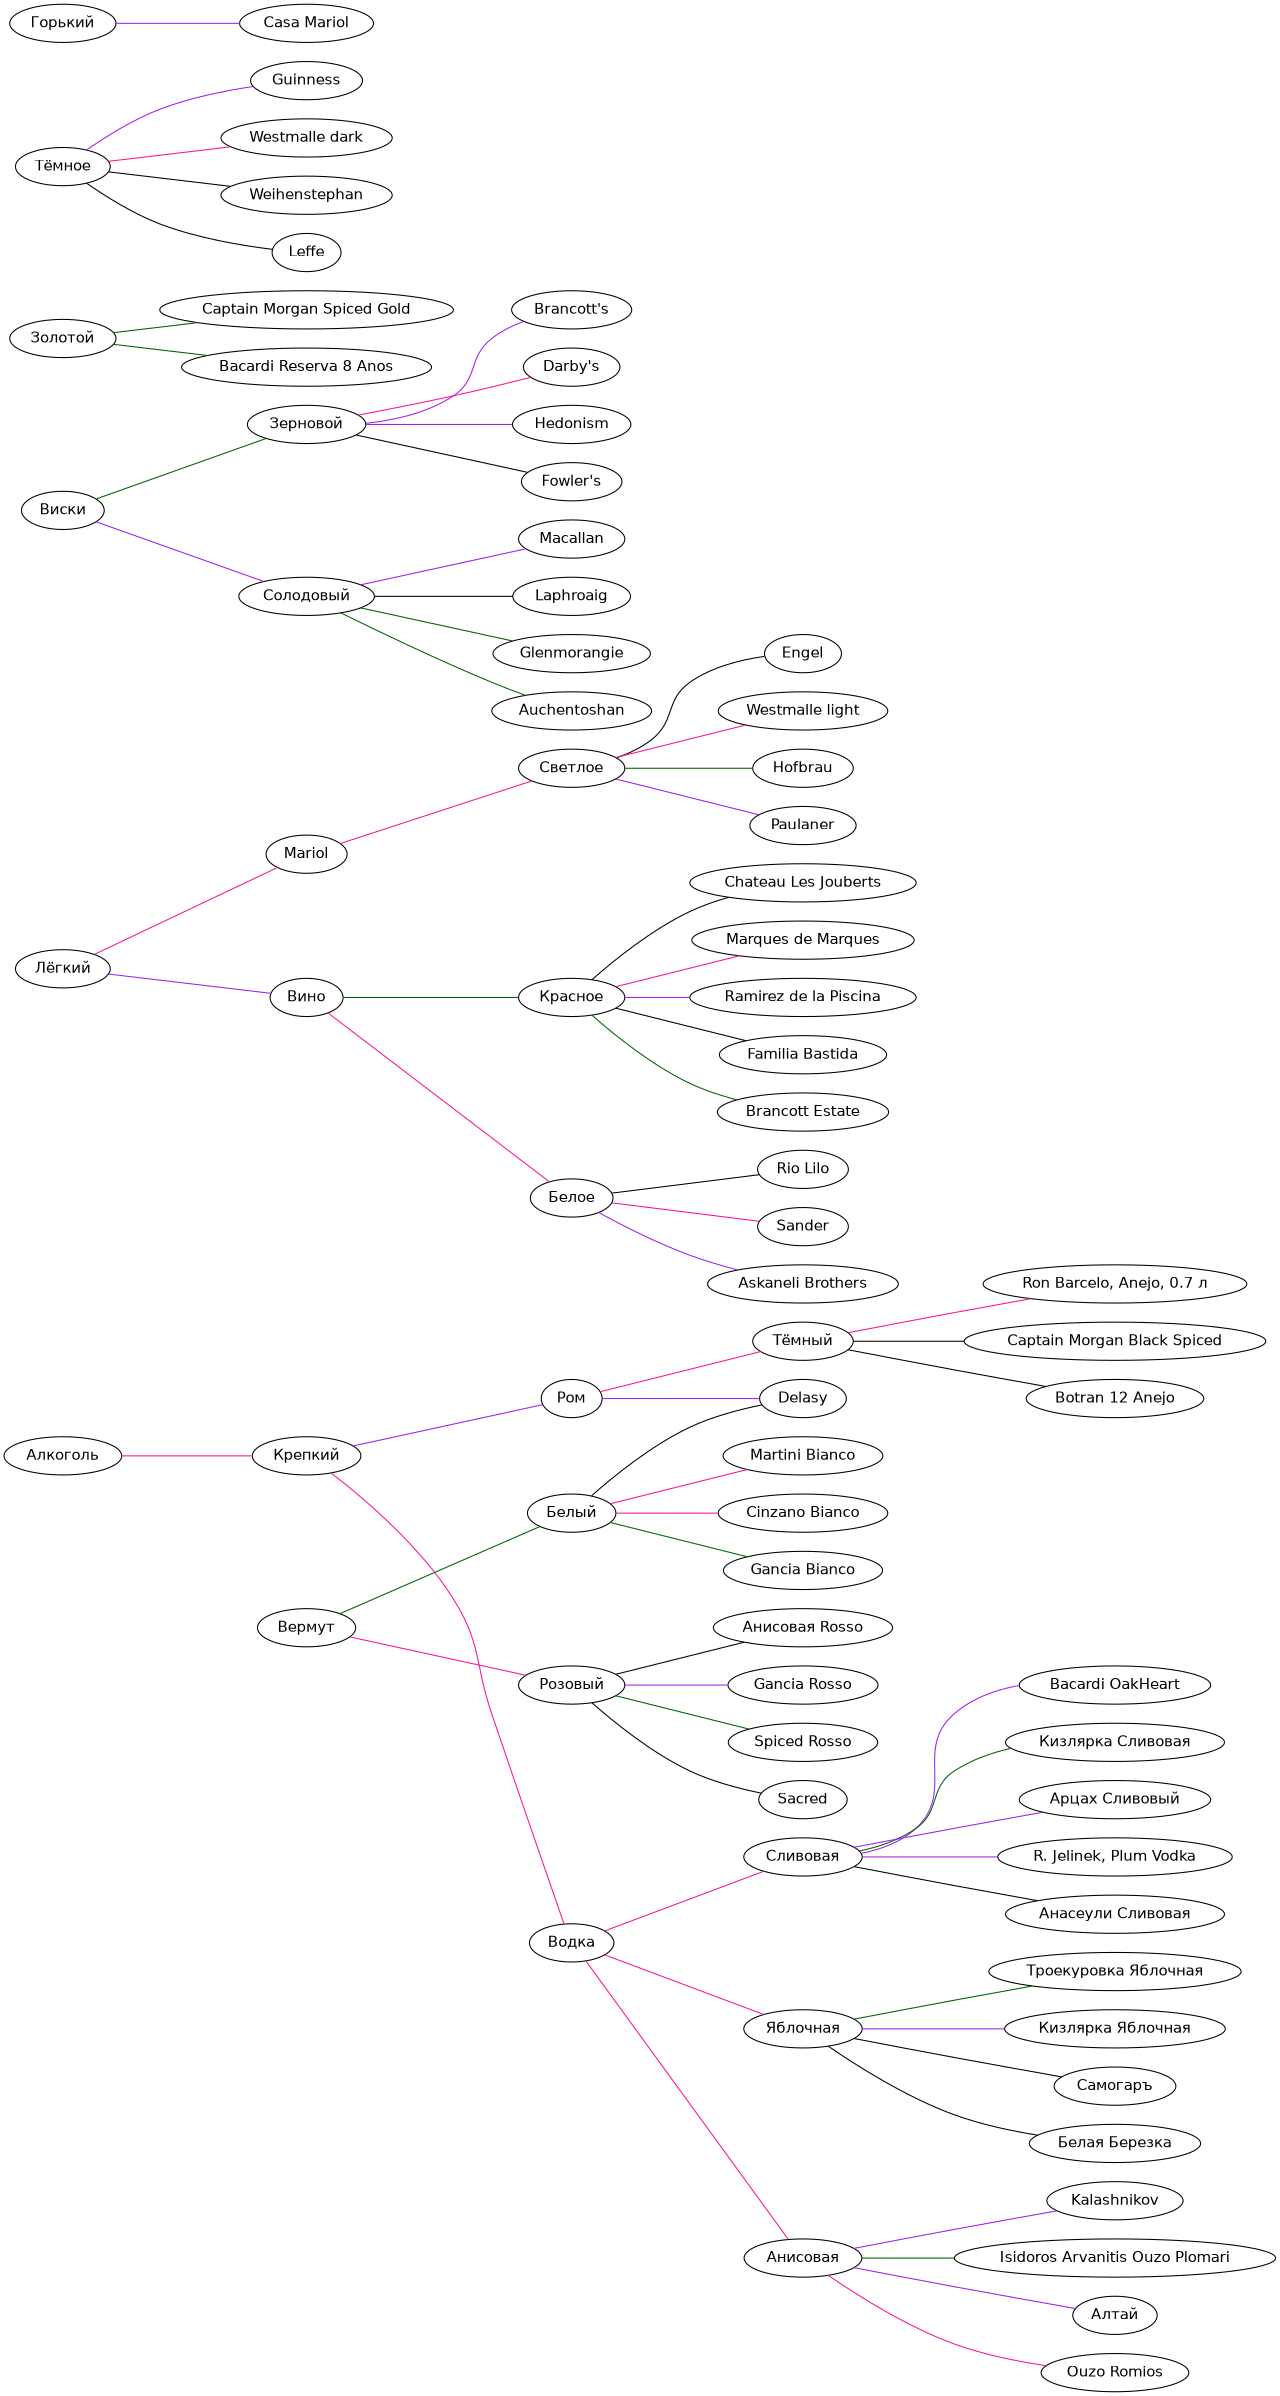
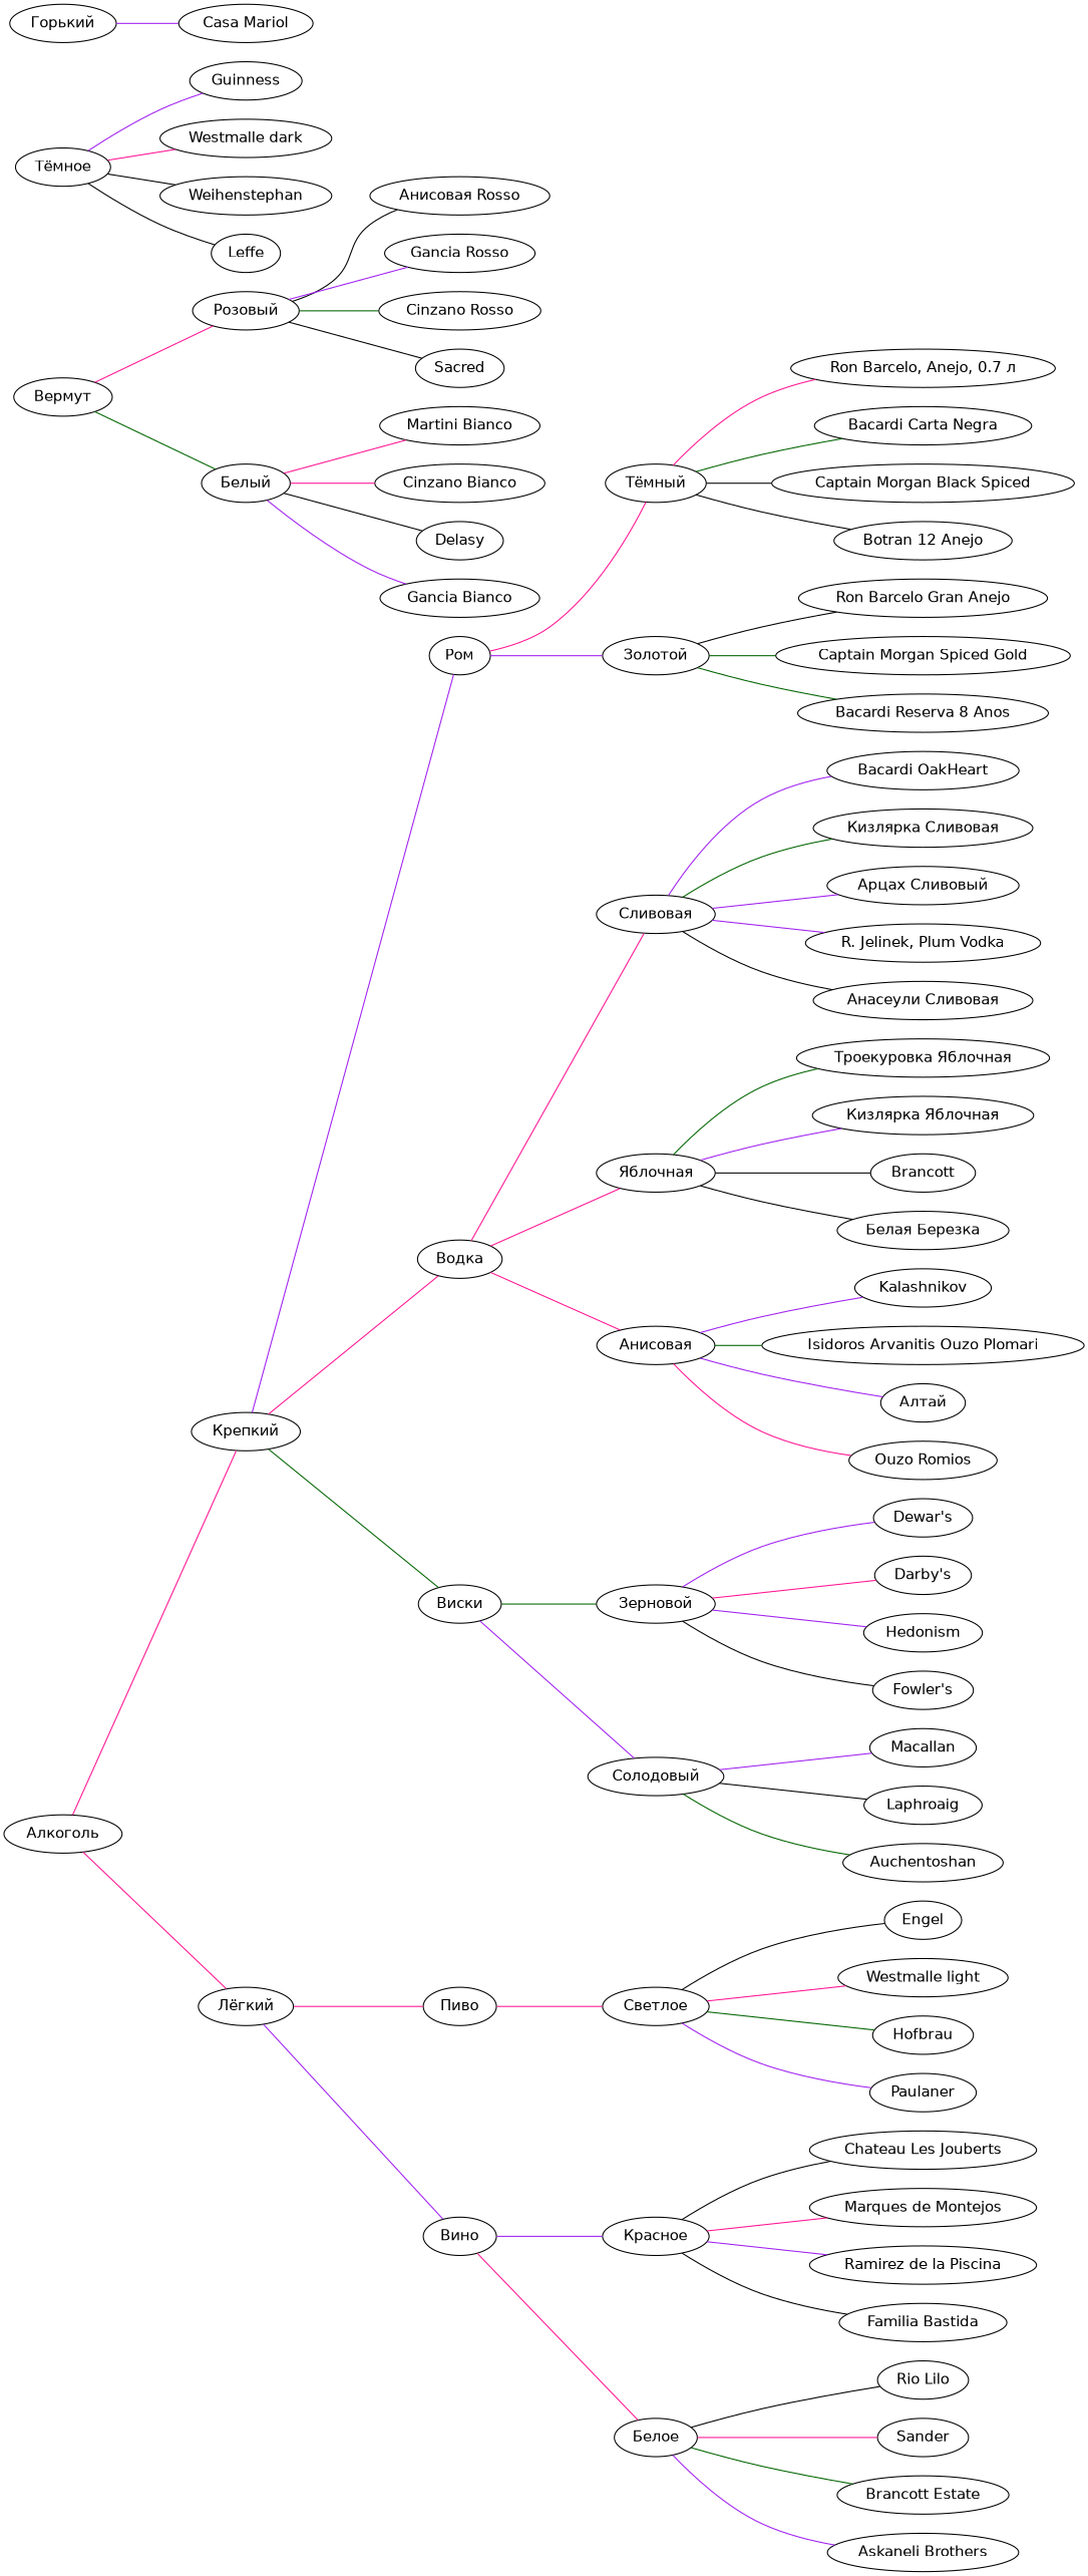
  graph {
    fontname="DejaVu Sans"
    rankdir=LR
    node [fontname="DejaVu Sans"]
    edge [color=deeppink fontname="DejaVu Sans"]
    "Алкоголь"
    "Крепкий"
    "Лёгкий"
    "Ром"
    "Водка"
    "Виски"
-   "Пиво" [label=Mariol]
+   "Пиво"
    "Вино"
    "Тёмный"
    "Золотой"
    "Сливовая"
    "Яблочная"
    "Анисовая"
    "Зерновой"
    "Солодовый"
    "Светлое"
    "Красное"
    "Белое"
    "Вермут"
    "Розовый"
    "Белый"
    "Ron Barcelo, Anejo, 0.7 л"
+   "Bacardi Carta Negra"
    "Captain Morgan Black Spiced"
    "Botran 12 Anejo"
+   "Ron Barcelo Gran Anejo"
    "Captain Morgan Spiced Gold"
    "Bacardi Reserva 8 Anos"
    "Bacardi OakHeart"
    "Кизлярка Сливовая"
    "Арцах Сливовый"
    "R. Jelinek, Plum Vodka"
    "Анасеули Сливовая"
    "Троекуровка Яблочная"
    "Кизлярка Яблочная"
-   "Самогаръ"
+   "Самогаръ" [label=Brancott]
    "Белая Березка"
    Kalashnikov
    "Isidoros Arvanitis Ouzo Plomari"
    "Алтай"
    "Ouzo Romios"
-   "Dewar's" [label="Brancott's"]
+   "Dewar's"
    "Darby's"
    Hedonism
    "Fowler's"
    Macallan
    Laphroaig
-   Glenmorangie
    Auchentoshan
    "Тёмное"
    Guinness
    "Westmalle dark"
    Weihenstephan
    Leffe
    Engel
    "Westmalle light"
    Hofbrau
    Paulaner
    "Chateau Les Jouberts"
-   "Marques de Montejos" [label="Marques de Marques"]
+   "Marques de Montejos"
    "Ramirez de la Piscina"
    "Familia Bastida"
    "Rio Lilo"
    Sander
    "Brancott Estate"
    "Askaneli Brothers"
    "Горький"
    "Casa Mariol"
    n69 [label="Анисовая Rosso"]
    "Gancia Rosso"
-   "Cinzano Rosso" [label="Spiced Rosso"]
+   "Cinzano Rosso"
    Sacred
    "Martini Bianco"
    "Cinzano Bianco"
    Delasy
    "Gancia Bianco"
    "Алкоголь" -- "Крепкий"
+   "Алкоголь" -- "Лёгкий"
    "Крепкий" -- "Ром" [color=purple]
    "Крепкий" -- "Водка"
+   "Крепкий" -- "Виски" [color=darkgreen]
    "Лёгкий" -- "Пиво"
    "Лёгкий" -- "Вино" [color=purple]
    "Ром" -- "Тёмный"
-   "Ром" -- Delasy [color=purple]
+   "Ром" -- "Золотой" [color=purple]
    "Водка" -- "Сливовая"
    "Водка" -- "Яблочная"
    "Водка" -- "Анисовая"
    "Виски" -- "Зерновой" [color=darkgreen]
    "Виски" -- "Солодовый" [color=purple]
    "Пиво" -- "Светлое"
-   "Вино" -- "Красное" [color=darkgreen]
+   "Вино" -- "Красное" [color=purple]
    "Вино" -- "Белое"
    "Тёмный" -- "Ron Barcelo, Anejo, 0.7 л"
+   "Тёмный" -- "Bacardi Carta Negra" [color=darkgreen]
    "Тёмный" -- "Captain Morgan Black Spiced" [color=black]
    "Тёмный" -- "Botran 12 Anejo" [color=black]
+   "Золотой" -- "Ron Barcelo Gran Anejo" [color=black]
    "Золотой" -- "Captain Morgan Spiced Gold" [color=darkgreen]
    "Золотой" -- "Bacardi Reserva 8 Anos" [color=darkgreen]
    "Сливовая" -- "Bacardi OakHeart" [color=purple]
    "Сливовая" -- "Кизлярка Сливовая" [color=darkgreen]
    "Сливовая" -- "Арцах Сливовый" [color=purple]
    "Сливовая" -- "R. Jelinek, Plum Vodka" [color=purple]
    "Сливовая" -- "Анасеули Сливовая" [color=black]
    "Яблочная" -- "Троекуровка Яблочная" [color=darkgreen]
    "Яблочная" -- "Кизлярка Яблочная" [color=purple]
    "Яблочная" -- "Самогаръ" [color=black]
    "Яблочная" -- "Белая Березка" [color=black]
    "Анисовая" -- Kalashnikov [color=purple]
    "Анисовая" -- "Isidoros Arvanitis Ouzo Plomari" [color=darkgreen]
    "Анисовая" -- "Алтай" [color=purple]
    "Анисовая" -- "Ouzo Romios"
    "Зерновой" -- "Dewar's" [color=purple]
    "Зерновой" -- "Darby's"
    "Зерновой" -- Hedonism [color=purple]
    "Зерновой" -- "Fowler's" [color=black]
    "Солодовый" -- Macallan [color=purple]
    "Солодовый" -- Laphroaig [color=black]
-   "Солодовый" -- Glenmorangie [color=darkgreen]
    "Солодовый" -- Auchentoshan [color=darkgreen]
    "Светлое" -- Engel [color=black]
    "Светлое" -- "Westmalle light"
    "Светлое" -- Hofbrau [color=darkgreen]
    "Светлое" -- Paulaner [color=purple]
    "Красное" -- "Chateau Les Jouberts" [color=black]
    "Красное" -- "Marques de Montejos"
    "Красное" -- "Ramirez de la Piscina" [color=purple]
    "Красное" -- "Familia Bastida" [color=black]
    "Белое" -- "Rio Lilo" [color=black]
    "Белое" -- Sander
-   "Красное" -- "Brancott Estate" [color=darkgreen]
+   "Белое" -- "Brancott Estate" [color=darkgreen]
    "Белое" -- "Askaneli Brothers" [color=purple]
    "Вермут" -- "Розовый"
    "Вермут" -- "Белый" [color=darkgreen]
    "Розовый" -- n69 [color=black]
    "Розовый" -- "Gancia Rosso" [color=purple]
    "Розовый" -- "Cinzano Rosso" [color=darkgreen]
    "Розовый" -- Sacred [color=black]
    "Белый" -- "Martini Bianco"
    "Белый" -- "Cinzano Bianco"
    "Белый" -- Delasy [color=black]
-   "Белый" -- "Gancia Bianco" [color=darkgreen]
+   "Белый" -- "Gancia Bianco" [color=purple]
    "Тёмное" -- Guinness [color=purple]
    "Тёмное" -- "Westmalle dark"
    "Тёмное" -- Weihenstephan [color=black]
    "Тёмное" -- Leffe [color=black]
    "Горький" -- "Casa Mariol" [color=purple]
  }
